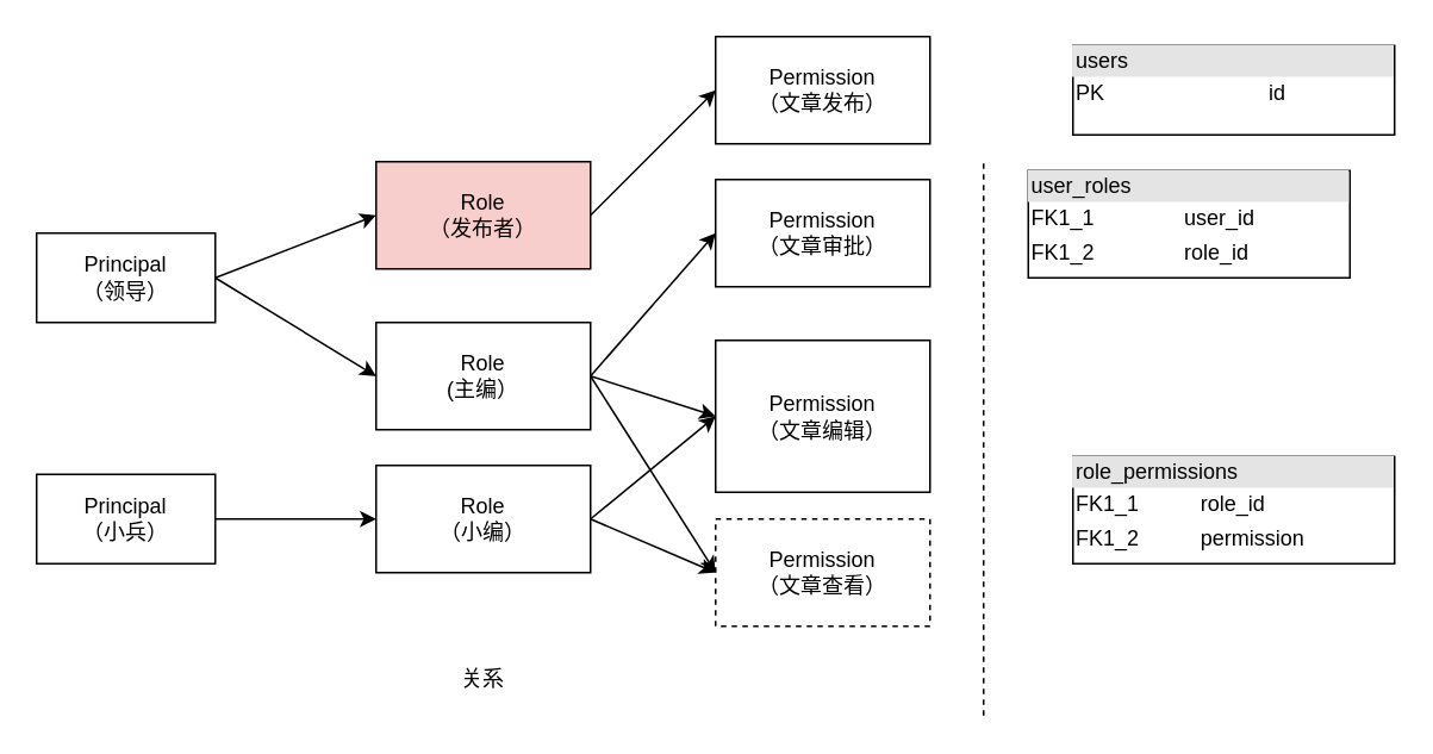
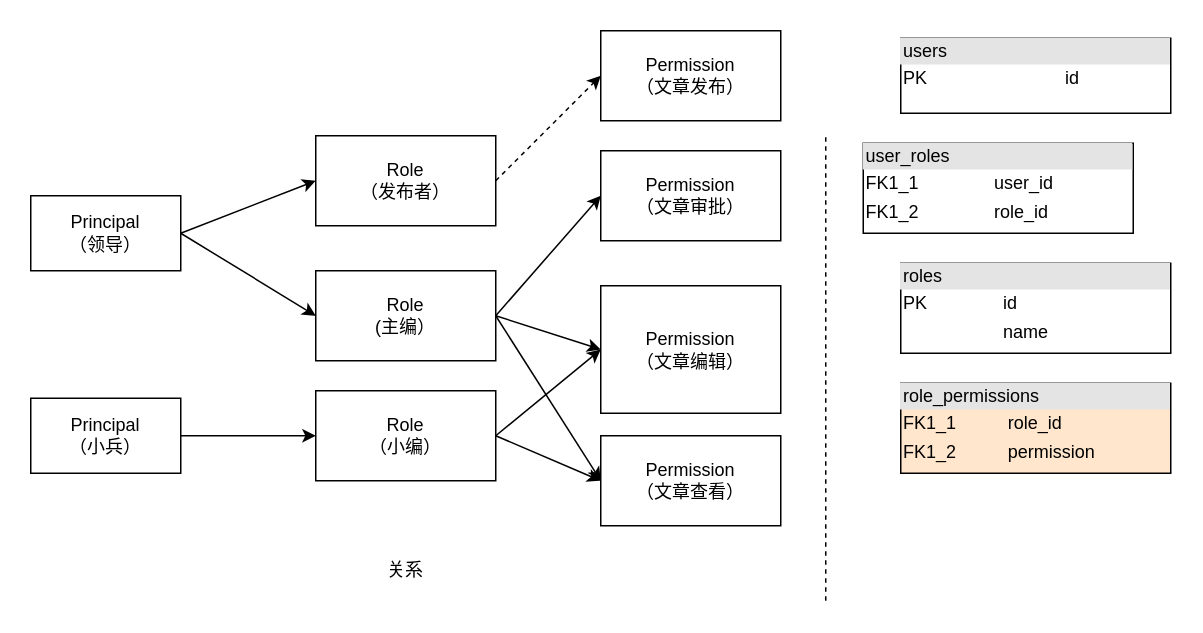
  <mxCell id="0" />
  <mxCell id="1" parent="0" />
  <mxCell id="2" value="&lt;div style=&quot;box-sizing:border-box;width:100%;background:#e4e4e4;padding:2px;&quot;&gt;users&lt;/div&gt;&lt;table style=&quot;width:100%;font-size:1em;&quot; cellpadding=&quot;2&quot; cellspacing=&quot;0&quot;&gt;&lt;tbody&gt;&lt;tr&gt;&lt;td&gt;PK&lt;/td&gt;&lt;td&gt;id&lt;/td&gt;&lt;/tr&gt;&lt;/tbody&gt;&lt;/table&gt;" style="verticalAlign=top;align=left;overflow=fill;html=1;" vertex="1" parent="1"><mxGeometry x="600" y="25" width="180" height="50" as="geometry" /></mxCell>
  <mxCell id="3" style="rounded=0;orthogonalLoop=1;jettySize=auto;html=1;exitX=1;exitY=0.5;exitDx=0;exitDy=0;entryX=0;entryY=0.5;entryDx=0;entryDy=0;" edge="1" parent="1" source="6" target="10"><mxGeometry relative="1" as="geometry" /></mxCell>
  <mxCell id="4" style="edgeStyle=none;rounded=0;orthogonalLoop=1;jettySize=auto;html=1;exitX=1;exitY=0.5;exitDx=0;exitDy=0;entryX=0;entryY=0.5;entryDx=0;entryDy=0;" edge="1" parent="1" source="22" target="13"><mxGeometry relative="1" as="geometry"><mxPoint x="200" y="280" as="targetPoint" /></mxGeometry></mxCell>
  <mxCell id="5" style="rounded=0;orthogonalLoop=1;jettySize=auto;html=1;exitX=1;exitY=0.5;exitDx=0;exitDy=0;entryX=0;entryY=0.5;entryDx=0;entryDy=0;" edge="1" parent="1" source="6" target="21"><mxGeometry relative="1" as="geometry" /></mxCell>
  <mxCell id="6" value="&lt;div&gt;&lt;/div&gt;&lt;div style&gt;Principal&lt;/div&gt;（领导）" style="rounded=0;whiteSpace=wrap;html=1;" vertex="1" parent="1"><mxGeometry x="20" y="130" width="100" height="50" as="geometry" /></mxCell>
  <mxCell id="7" style="edgeStyle=none;rounded=0;orthogonalLoop=1;jettySize=auto;html=1;exitX=1;exitY=0.5;exitDx=0;exitDy=0;entryX=0;entryY=0.5;entryDx=0;entryDy=0;" edge="1" parent="1" source="10" target="14"><mxGeometry relative="1" as="geometry" /></mxCell>
  <mxCell id="8" style="edgeStyle=none;rounded=0;orthogonalLoop=1;jettySize=auto;html=1;exitX=1;exitY=0.5;exitDx=0;exitDy=0;entryX=0;entryY=0.5;entryDx=0;entryDy=0;" edge="1" parent="1" source="10" target="18"><mxGeometry relative="1" as="geometry" /></mxCell>
  <mxCell id="9" style="edgeStyle=none;rounded=0;orthogonalLoop=1;jettySize=auto;html=1;exitX=1;exitY=0.5;exitDx=0;exitDy=0;entryX=0;entryY=0.5;entryDx=0;entryDy=0;" edge="1" parent="1" source="10" target="15"><mxGeometry relative="1" as="geometry" /></mxCell>
  <mxCell id="10" value="Role&lt;br /&gt;(主编）" style="rounded=0;whiteSpace=wrap;html=1;" vertex="1" parent="1"><mxGeometry x="210" y="180" width="120" height="60" as="geometry" /></mxCell>
  <mxCell id="11" style="edgeStyle=none;rounded=0;orthogonalLoop=1;jettySize=auto;html=1;exitX=1;exitY=0.5;exitDx=0;exitDy=0;entryX=0;entryY=0.5;entryDx=0;entryDy=0;" edge="1" parent="1" source="13" target="15"><mxGeometry relative="1" as="geometry"><mxPoint x="400" y="320" as="targetPoint" /></mxGeometry></mxCell>
  <mxCell id="12" style="rounded=0;orthogonalLoop=1;jettySize=auto;html=1;exitX=1;exitY=0.5;exitDx=0;exitDy=0;entryX=0;entryY=0.5;entryDx=0;entryDy=0;" edge="1" parent="1" source="13" target="18"><mxGeometry relative="1" as="geometry" /></mxCell>
  <mxCell id="13" value="Role&lt;br /&gt;（小编）" style="rounded=0;whiteSpace=wrap;html=1;" vertex="1" parent="1"><mxGeometry x="210" y="260" width="120" height="60" as="geometry" /></mxCell>
  <mxCell id="14" value="Permission&lt;br /&gt;（文章审批）" style="rounded=0;whiteSpace=wrap;html=1;" vertex="1" parent="1"><mxGeometry x="400" y="100" width="120" height="60" as="geometry" /></mxCell>
- <mxCell id="15" value="Permission&lt;br /&gt;（文章查看）" style="rounded=0;whiteSpace=wrap;html=1;dashed=1;" vertex="1" parent="1"><mxGeometry x="400" y="290" width="120" height="60" as="geometry" /></mxCell>
+ <mxCell id="15" value="Permission&lt;br /&gt;（文章查看）" style="rounded=0;whiteSpace=wrap;html=1;" vertex="1" parent="1"><mxGeometry x="400" y="290" width="120" height="60" as="geometry" /></mxCell>
  <mxCell id="16" value="" style="endArrow=none;dashed=1;html=1;" edge="1" parent="1"><mxGeometry width="50" height="50" relative="1" as="geometry"><mxPoint x="550" y="400" as="sourcePoint" /><mxPoint x="550" y="90" as="targetPoint" /></mxGeometry></mxCell>
  <mxCell id="17" value="关系" style="text;html=1;strokeColor=none;fillColor=none;align=center;verticalAlign=middle;whiteSpace=wrap;rounded=0;" vertex="1" parent="1"><mxGeometry x="250" y="370" width="40" height="20" as="geometry" /></mxCell>
  <mxCell id="18" value="Permission&lt;br /&gt;（文章编辑）" style="rounded=0;whiteSpace=wrap;html=1;" vertex="1" parent="1"><mxGeometry x="400" y="190" width="120" height="85" as="geometry" /></mxCell>
  <mxCell id="19" value="Permission&lt;br /&gt;（文章发布）" style="rounded=0;whiteSpace=wrap;html=1;" vertex="1" parent="1"><mxGeometry x="400" y="20" width="120" height="60" as="geometry" /></mxCell>
- <mxCell id="20" style="edgeStyle=none;rounded=0;orthogonalLoop=1;jettySize=auto;html=1;exitX=1;exitY=0.5;exitDx=0;exitDy=0;entryX=0;entryY=0.5;entryDx=0;entryDy=0;" edge="1" parent="1" source="21" target="19"><mxGeometry relative="1" as="geometry" /></mxCell>
- <mxCell id="21" value="Role&lt;br /&gt;（发布者）" style="rounded=0;whiteSpace=wrap;html=1;fillColor=#f8cecc;" vertex="1" parent="1"><mxGeometry x="210" y="90" width="120" height="60" as="geometry" /></mxCell>
+ <mxCell id="20" style="edgeStyle=none;rounded=0;orthogonalLoop=1;jettySize=auto;html=1;exitX=1;exitY=0.5;exitDx=0;exitDy=0;entryX=0;entryY=0.5;entryDx=0;entryDy=0;dashed=1;" edge="1" parent="1" source="21" target="19"><mxGeometry relative="1" as="geometry" /></mxCell>
+ <mxCell id="21" value="Role&lt;br /&gt;（发布者）" style="rounded=0;whiteSpace=wrap;html=1;" vertex="1" parent="1"><mxGeometry x="210" y="90" width="120" height="60" as="geometry" /></mxCell>
  <mxCell id="22" value="&lt;div&gt;&lt;/div&gt;&lt;div style&gt;Principal&lt;/div&gt;（小兵）" style="rounded=0;whiteSpace=wrap;html=1;" vertex="1" parent="1"><mxGeometry x="20" y="265" width="100" height="50" as="geometry" /></mxCell>
  <mxCell id="23" style="edgeStyle=orthogonalEdgeStyle;rounded=0;orthogonalLoop=1;jettySize=auto;html=1;exitX=0.5;exitY=1;exitDx=0;exitDy=0;" edge="1" parent="1" source="2" target="2"><mxGeometry relative="1" as="geometry" /></mxCell>
+ <mxCell id="24" value="&lt;div style=&quot;box-sizing:border-box;width:100%;background:#e4e4e4;padding:2px;&quot;&gt;roles&lt;/div&gt;&lt;table style=&quot;width:100%;font-size:1em;&quot; cellpadding=&quot;2&quot; cellspacing=&quot;0&quot;&gt;&lt;tbody&gt;&lt;tr&gt;&lt;td&gt;PK&lt;/td&gt;&lt;td&gt;id&lt;/td&gt;&lt;/tr&gt;&lt;tr&gt;&lt;td&gt;&lt;br /&gt;&lt;/td&gt;&lt;td&gt;name&lt;/td&gt;&lt;/tr&gt;&lt;/tbody&gt;&lt;/table&gt;" style="verticalAlign=top;align=left;overflow=fill;html=1;" vertex="1" parent="1"><mxGeometry x="600" y="175" width="180" height="60" as="geometry" /></mxCell>
  <mxCell id="25" value="&lt;div style=&quot;box-sizing:border-box;width:100%;background:#e4e4e4;padding:2px;&quot;&gt;user_roles&lt;/div&gt;&lt;table style=&quot;width:100%;font-size:1em;&quot; cellpadding=&quot;2&quot; cellspacing=&quot;0&quot;&gt;&lt;tbody&gt;&lt;tr&gt;&lt;td&gt;FK1_1&lt;/td&gt;&lt;td&gt;user_id&lt;/td&gt;&lt;/tr&gt;&lt;tr&gt;&lt;td&gt;FK1_2&lt;/td&gt;&lt;td&gt;role_id&lt;/td&gt;&lt;/tr&gt;&lt;/tbody&gt;&lt;/table&gt;" style="verticalAlign=top;align=left;overflow=fill;html=1;" vertex="1" parent="1"><mxGeometry x="575" y="95" width="180" height="60" as="geometry" /></mxCell>
- <mxCell id="26" value="&lt;div style=&quot;box-sizing:border-box;width:100%;background:#e4e4e4;padding:2px;&quot;&gt;role_permissions&lt;/div&gt;&lt;table style=&quot;width:100%;font-size:1em;&quot; cellpadding=&quot;2&quot; cellspacing=&quot;0&quot;&gt;&lt;tbody&gt;&lt;tr&gt;&lt;td&gt;FK1_1&lt;/td&gt;&lt;td&gt;role_id&lt;/td&gt;&lt;/tr&gt;&lt;tr&gt;&lt;td&gt;FK1_2&lt;/td&gt;&lt;td&gt;permission&lt;/td&gt;&lt;/tr&gt;&lt;/tbody&gt;&lt;/table&gt;" style="verticalAlign=top;align=left;overflow=fill;html=1;" vertex="1" parent="1"><mxGeometry x="600" y="255" width="180" height="60" as="geometry" /></mxCell>
+ <mxCell id="26" value="&lt;div style=&quot;box-sizing:border-box;width:100%;background:#e4e4e4;padding:2px;&quot;&gt;role_permissions&lt;/div&gt;&lt;table style=&quot;width:100%;font-size:1em;&quot; cellpadding=&quot;2&quot; cellspacing=&quot;0&quot;&gt;&lt;tbody&gt;&lt;tr&gt;&lt;td&gt;FK1_1&lt;/td&gt;&lt;td&gt;role_id&lt;/td&gt;&lt;/tr&gt;&lt;tr&gt;&lt;td&gt;FK1_2&lt;/td&gt;&lt;td&gt;permission&lt;/td&gt;&lt;/tr&gt;&lt;/tbody&gt;&lt;/table&gt;" style="verticalAlign=top;align=left;overflow=fill;html=1;fillColor=#ffe6cc;" vertex="1" parent="1"><mxGeometry x="600" y="255" width="180" height="60" as="geometry" /></mxCell>
